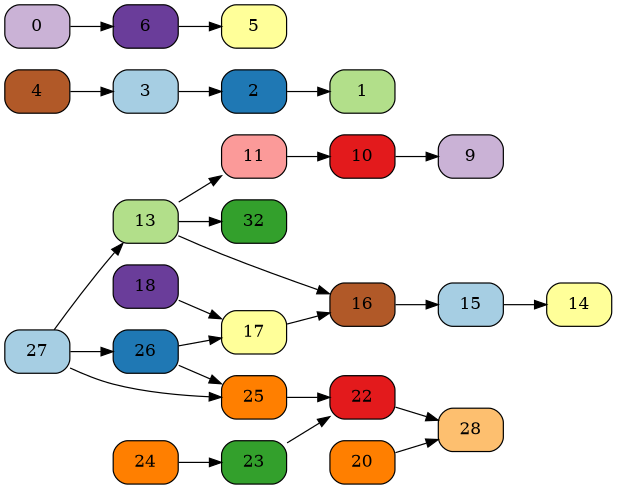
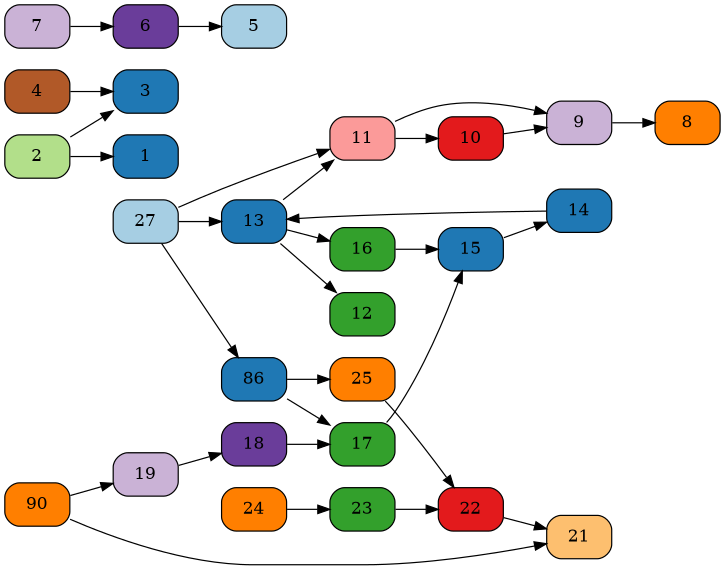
  digraph {
    rankdir=LR
    node [color=black fillcolor="#FF7F00" shape=box style="rounded,filled"]
-   n1 [fillcolor="#B2DF8A" label=13]
+   n1 [fillcolor="#1F78B4" label=13]
    n2 [fillcolor="#FB9A99" label=11]
-   n3 [fillcolor="#33A02C" label=32]
-   n4 [fillcolor="#B15928" label=16]
+   n3 [fillcolor="#33A02C" label=12]
+   n4 [fillcolor="#33A02C" label=16]
    n5 [fillcolor="#E31A1C" label=10]
    n6 [fillcolor="#CAB2D6" label=9]
    n7 [fillcolor="#A6CEE3" label=27]
-   n8 [fillcolor="#1F78B4" label=26]
+   n8 [fillcolor="#1F78B4" label=86]
    n9 [label=25]
-   n10 [fillcolor="#FFFF99" label=17]
+   n10 [fillcolor="#33A02C" label=17]
    n11 [fillcolor="#E31A1C" label=22]
-   n12 [fillcolor="#A6CEE3" label=3]
-   n13 [fillcolor="#1F78B4" label=2]
-   n14 [fillcolor="#B2DF8A" label=1]
+   n12 [fillcolor="#1F78B4" label=3]
+   n13 [fillcolor="#B2DF8A" label=2]
+   n14 [fillcolor="#1F78B4" label=1]
    n15 [label=24]
    n16 [fillcolor="#33A02C" label=23]
-   n17 [fillcolor="#A6CEE3" label=15]
+   n17 [fillcolor="#1F78B4" label=15]
+   n18 [label=8]
    n19 [fillcolor="#6A3D9A" label=6]
-   n20 [fillcolor="#FFFF99" label=5]
-   n21 [fillcolor="#CAB2D6" label=0]
-   n22 [fillcolor="#FDBF6F" label=28]
-   n23 [fillcolor="#FFFF99" label=14]
-   n24 [label=20]
+   n20 [fillcolor="#A6CEE3" label=5]
+   n21 [fillcolor="#CAB2D6" label=7]
+   n22 [fillcolor="#FDBF6F" label=21]
+   n23 [fillcolor="#1F78B4" label=14]
+   n24 [label=90]
+   n25 [fillcolor="#CAB2D6" label=19]
    n26 [fillcolor="#6A3D9A" label=18]
    n27 [fillcolor="#B15928" label=4]
    n1 -> n2
    n1 -> n3
    n1 -> n4
    n2 -> n5
+   n2 -> n6
    n4 -> n17
    n5 -> n6
+   n6 -> n18
    n7 -> n1
    n7 -> n8
-   n7 -> n9
+   n7 -> n2
    n8 -> n9
    n8 -> n10
    n9 -> n11
-   n10 -> n4
+   n10 -> n17
    n11 -> n22
-   n12 -> n13
+   n13 -> n12
    n13 -> n14
    n15 -> n16
    n16 -> n11
    n17 -> n23
    n19 -> n20
    n21 -> n19
+   n23 -> n1
    n24 -> n22
+   n24 -> n25
+   n25 -> n26
    n26 -> n10
    n27 -> n12
  }
